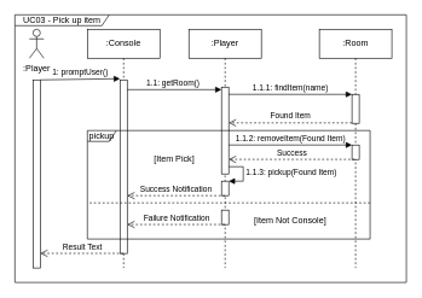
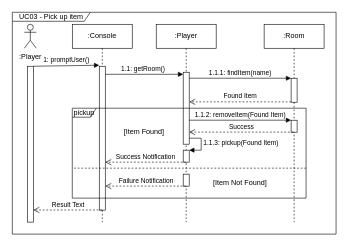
  <mxCell id="0" />
  <mxCell id="1" parent="0" />
  <mxCell id="2" value="1.1: getRoom()" style="html=1;verticalAlign=bottom;endArrow=block;exitX=0.5;exitY=0.056;exitDx=0;exitDy=0;exitPerimeter=0;" edge="1" parent="1" source="8" target="11"><mxGeometry width="80" relative="1" as="geometry"><mxPoint x="210" y="180" as="sourcePoint" /><mxPoint x="290" y="180" as="targetPoint" /></mxGeometry></mxCell>
  <mxCell id="3" value="1.1.3: pickup(Found Item)" style="edgeStyle=orthogonalEdgeStyle;html=1;align=left;spacingLeft=2;endArrow=block;rounded=0;entryX=1;entryY=0;" edge="1" target="20" parent="1"><mxGeometry relative="1" as="geometry"><mxPoint x="310" y="230" as="sourcePoint" /><Array as="points"><mxPoint x="335" y="230" /></Array></mxGeometry></mxCell>
  <mxCell id="4" value="UC03 - Pick up item" style="shape=umlFrame;whiteSpace=wrap;html=1;width=130;height=15;" vertex="1" parent="1"><mxGeometry x="20" y="20" width="540" height="370" as="geometry" /></mxCell>
  <mxCell id="5" value=":Player" style="shape=umlActor;verticalLabelPosition=bottom;labelBackgroundColor=#ffffff;verticalAlign=top;html=1;outlineConnect=0;" vertex="1" parent="1"><mxGeometry x="40" y="40" width="20" height="40" as="geometry" /></mxCell>
  <mxCell id="6" value="" style="html=1;points=[];perimeter=orthogonalPerimeter;" vertex="1" parent="1"><mxGeometry x="45" y="110" width="10" height="260" as="geometry" /></mxCell>
  <mxCell id="7" value=":Console" style="shape=umlLifeline;perimeter=lifelinePerimeter;whiteSpace=wrap;html=1;container=1;collapsible=0;recursiveResize=0;outlineConnect=0;" vertex="1" parent="1"><mxGeometry x="120" y="40" width="100" height="330" as="geometry" /></mxCell>
  <mxCell id="8" value="" style="html=1;points=[];perimeter=orthogonalPerimeter;" vertex="1" parent="7"><mxGeometry x="45" y="70" width="10" height="240" as="geometry" /></mxCell>
  <mxCell id="9" value="1: promptUser()" style="html=1;verticalAlign=bottom;endArrow=block;entryX=-0.005;entryY=-0.007;entryDx=0;entryDy=0;entryPerimeter=0;" edge="1" parent="1" source="6" target="8"><mxGeometry width="80" relative="1" as="geometry"><mxPoint x="70" y="120" as="sourcePoint" /><mxPoint x="130" y="130" as="targetPoint" /></mxGeometry></mxCell>
  <mxCell id="10" value=":Player" style="shape=umlLifeline;perimeter=lifelinePerimeter;whiteSpace=wrap;html=1;container=1;collapsible=0;recursiveResize=0;outlineConnect=0;" vertex="1" parent="1"><mxGeometry x="260" y="40" width="100" height="330" as="geometry" /></mxCell>
  <mxCell id="11" value="" style="html=1;points=[];perimeter=orthogonalPerimeter;" vertex="1" parent="10"><mxGeometry x="45" y="80" width="10" height="120" as="geometry" /></mxCell>
  <mxCell id="12" value="" style="html=1;points=[];perimeter=orthogonalPerimeter;" vertex="1" parent="10"><mxGeometry x="45" y="250" width="10" height="20" as="geometry" /></mxCell>
  <mxCell id="13" value=":Room" style="shape=umlLifeline;perimeter=lifelinePerimeter;whiteSpace=wrap;html=1;container=1;collapsible=0;recursiveResize=0;outlineConnect=0;" vertex="1" parent="1"><mxGeometry x="440" y="40" width="100" height="330" as="geometry" /></mxCell>
  <mxCell id="14" value="" style="html=1;points=[];perimeter=orthogonalPerimeter;" vertex="1" parent="13"><mxGeometry x="45" y="90" width="10" height="40" as="geometry" /></mxCell>
  <mxCell id="15" value="" style="html=1;points=[];perimeter=orthogonalPerimeter;" vertex="1" parent="13"><mxGeometry x="45" y="160" width="10" height="20" as="geometry" /></mxCell>
  <mxCell id="16" value="1.1.1: findItem(name)" style="html=1;verticalAlign=bottom;endArrow=block;exitX=0.995;exitY=0.083;exitDx=0;exitDy=0;exitPerimeter=0;" edge="1" parent="1" source="11" target="14"><mxGeometry width="80" relative="1" as="geometry"><mxPoint x="400" y="170" as="sourcePoint" /><mxPoint x="480" y="170" as="targetPoint" /></mxGeometry></mxCell>
  <mxCell id="17" value="Found Item" style="html=1;verticalAlign=bottom;endArrow=open;dashed=1;endSize=8;exitX=-0.005;exitY=0.985;exitDx=0;exitDy=0;exitPerimeter=0;" edge="1" parent="1" source="14" target="11"><mxGeometry relative="1" as="geometry"><mxPoint x="430" y="180" as="sourcePoint" /><mxPoint x="350" y="180" as="targetPoint" /></mxGeometry></mxCell>
  <mxCell id="18" value="1.1.2: removeItem(Found Item)" style="html=1;verticalAlign=bottom;endArrow=block;entryX=0;entryY=0;" edge="1" target="15" parent="1" source="11"><mxGeometry relative="1" as="geometry"><mxPoint x="375" y="200" as="sourcePoint" /></mxGeometry></mxCell>
  <mxCell id="19" value="Success" style="html=1;verticalAlign=bottom;endArrow=open;dashed=1;endSize=8;exitX=0.376;exitY=0.993;exitDx=0;exitDy=0;exitPerimeter=0;" edge="1" source="15" parent="1" target="11"><mxGeometry relative="1" as="geometry"><mxPoint x="375" y="276" as="targetPoint" /></mxGeometry></mxCell>
  <mxCell id="20" value="" style="html=1;points=[];perimeter=orthogonalPerimeter;" vertex="1" parent="1"><mxGeometry x="305" y="250" width="10" height="20" as="geometry" /></mxCell>
  <mxCell id="21" value="Success Notification" style="html=1;verticalAlign=bottom;endArrow=open;dashed=1;endSize=8;exitX=0.5;exitY=1;exitDx=0;exitDy=0;exitPerimeter=0;" edge="1" parent="1" source="20" target="8"><mxGeometry relative="1" as="geometry"><mxPoint x="290" y="300" as="sourcePoint" /><mxPoint x="210" y="300" as="targetPoint" /></mxGeometry></mxCell>
  <mxCell id="22" value="Result Text" style="html=1;verticalAlign=bottom;endArrow=open;dashed=1;endSize=8;exitX=0.471;exitY=0.999;exitDx=0;exitDy=0;exitPerimeter=0;" edge="1" parent="1" source="8" target="6"><mxGeometry relative="1" as="geometry"><mxPoint x="160" y="270" as="sourcePoint" /><mxPoint x="80" y="270" as="targetPoint" /></mxGeometry></mxCell>
  <mxCell id="23" value="pickup" style="shape=umlFrame;whiteSpace=wrap;html=1;width=40;height=15;" vertex="1" parent="1"><mxGeometry x="120" y="180" width="390" height="150" as="geometry" /></mxCell>
  <mxCell id="24" value="Failure Notification" style="html=1;verticalAlign=bottom;endArrow=open;dashed=1;endSize=8;exitX=0.471;exitY=0.993;exitDx=0;exitDy=0;exitPerimeter=0;" edge="1" parent="1" source="12" target="8"><mxGeometry relative="1" as="geometry"><mxPoint x="270" y="340" as="sourcePoint" /><mxPoint x="190" y="340" as="targetPoint" /></mxGeometry></mxCell>
  <mxCell id="25" value="" style="endArrow=none;dashed=1;html=1;" edge="1" parent="1"><mxGeometry width="50" height="50" relative="1" as="geometry"><mxPoint x="510" y="280" as="sourcePoint" /><mxPoint x="120" y="280" as="targetPoint" /></mxGeometry></mxCell>
- <mxCell id="26" value="[Item Pick]" style="text;html=1;strokeColor=none;fillColor=none;align=center;verticalAlign=middle;whiteSpace=wrap;rounded=0;" vertex="1" parent="1"><mxGeometry x="190" y="210" width="100" height="20" as="geometry" /></mxCell>
- <mxCell id="27" value="[Item Not Console]" style="text;html=1;strokeColor=none;fillColor=none;align=center;verticalAlign=middle;whiteSpace=wrap;rounded=0;" vertex="1" parent="1"><mxGeometry x="320" y="290" width="160" height="30" as="geometry" /></mxCell>
+ <mxCell id="26" value="[Item Found]" style="text;html=1;strokeColor=none;fillColor=none;align=center;verticalAlign=middle;whiteSpace=wrap;rounded=0;" vertex="1" parent="1"><mxGeometry x="190" y="210" width="100" height="20" as="geometry" /></mxCell>
+ <mxCell id="27" value="[Item Not Found]" style="text;html=1;strokeColor=none;fillColor=none;align=center;verticalAlign=middle;whiteSpace=wrap;rounded=0;" vertex="1" parent="1"><mxGeometry x="320" y="290" width="160" height="30" as="geometry" /></mxCell>
